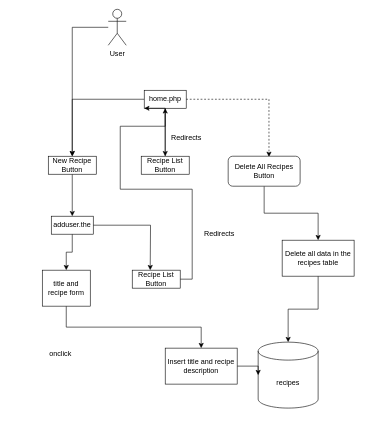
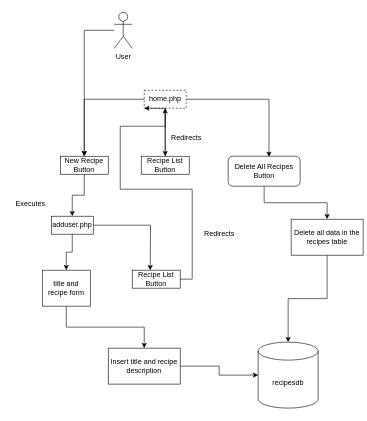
  <mxCell id="0" />
  <mxCell id="1" parent="0" />
  <mxCell id="2" style="edgeStyle=orthogonalEdgeStyle;rounded=0;orthogonalLoop=1;jettySize=auto;html=1;" edge="1" parent="1" source="3" target="14"><mxGeometry relative="1" as="geometry" /></mxCell>
- <mxCell id="3" value="User" style="shape=umlActor;verticalLabelPosition=bottom;verticalAlign=top;html=1;outlineConnect=0;" vertex="1" parent="1"><mxGeometry x="180" y="15" width="30" height="60" as="geometry" /></mxCell>
+ <mxCell id="3" value="User" style="shape=umlActor;verticalLabelPosition=bottom;verticalAlign=top;html=1;outlineConnect=0;" vertex="1" parent="1"><mxGeometry x="190" y="20" width="30" height="60" as="geometry" /></mxCell>
  <mxCell id="4" style="edgeStyle=orthogonalEdgeStyle;rounded=0;orthogonalLoop=1;jettySize=auto;html=1;exitX=0;exitY=0.5;exitDx=0;exitDy=0;entryX=0.5;entryY=0;entryDx=0;entryDy=0;" edge="1" parent="1" source="7" target="14"><mxGeometry relative="1" as="geometry" /></mxCell>
  <mxCell id="5" style="edgeStyle=orthogonalEdgeStyle;rounded=0;orthogonalLoop=1;jettySize=auto;html=1;exitX=0.5;exitY=1;exitDx=0;exitDy=0;entryX=0.5;entryY=0;entryDx=0;entryDy=0;" edge="1" parent="1" source="7" target="10"><mxGeometry relative="1" as="geometry" /></mxCell>
- <mxCell id="6" style="edgeStyle=orthogonalEdgeStyle;rounded=0;orthogonalLoop=1;jettySize=auto;html=1;exitX=1;exitY=0.5;exitDx=0;exitDy=0;entryX=0.567;entryY=0.02;entryDx=0;entryDy=0;entryPerimeter=0;dashed=1;" edge="1" parent="1" source="7" target="12"><mxGeometry relative="1" as="geometry" /></mxCell>
- <mxCell id="7" value="home.php" style="rounded=0;whiteSpace=wrap;html=1;" vertex="1" parent="1"><mxGeometry x="240" y="150" width="70" height="30" as="geometry" /></mxCell>
- <mxCell id="8" value="recipes" style="shape=cylinder3;whiteSpace=wrap;html=1;boundedLbl=1;backgroundOutline=1;size=15;" vertex="1" parent="1"><mxGeometry x="430" y="570" width="100" height="110" as="geometry" /></mxCell>
+ <mxCell id="6" style="edgeStyle=orthogonalEdgeStyle;rounded=0;orthogonalLoop=1;jettySize=auto;html=1;exitX=1;exitY=0.5;exitDx=0;exitDy=0;entryX=0.567;entryY=0.02;entryDx=0;entryDy=0;entryPerimeter=0;" edge="1" parent="1" source="7" target="12"><mxGeometry relative="1" as="geometry" /></mxCell>
+ <mxCell id="7" value="home.php" style="rounded=0;whiteSpace=wrap;html=1;dashed=1;" vertex="1" parent="1"><mxGeometry x="240" y="150" width="70" height="30" as="geometry" /></mxCell>
+ <mxCell id="8" value="recipesdb" style="shape=cylinder3;whiteSpace=wrap;html=1;boundedLbl=1;backgroundOutline=1;size=15;" vertex="1" parent="1"><mxGeometry x="430" y="570" width="100" height="110" as="geometry" /></mxCell>
  <mxCell id="9" style="edgeStyle=orthogonalEdgeStyle;rounded=0;orthogonalLoop=1;jettySize=auto;html=1;exitX=0.5;exitY=0;exitDx=0;exitDy=0;entryX=0.5;entryY=1;entryDx=0;entryDy=0;" edge="1" parent="1" source="10" target="7"><mxGeometry relative="1" as="geometry" /></mxCell>
  <mxCell id="10" value="Recipe List Button" style="rounded=0;whiteSpace=wrap;html=1;" vertex="1" parent="1"><mxGeometry x="235" y="260" width="80" height="30" as="geometry" /></mxCell>
  <mxCell id="11" style="edgeStyle=orthogonalEdgeStyle;rounded=0;orthogonalLoop=1;jettySize=auto;html=1;exitX=0.5;exitY=1;exitDx=0;exitDy=0;" edge="1" parent="1" source="12" target="26"><mxGeometry relative="1" as="geometry" /></mxCell>
  <mxCell id="12" value="Delete All Recipes Button" style="whiteSpace=wrap;html=1;rounded=1;" vertex="1" parent="1"><mxGeometry x="380" y="260" width="120" height="50" as="geometry" /></mxCell>
  <mxCell id="13" style="edgeStyle=orthogonalEdgeStyle;rounded=0;orthogonalLoop=1;jettySize=auto;html=1;exitX=0.5;exitY=1;exitDx=0;exitDy=0;entryX=0.5;entryY=0;entryDx=0;entryDy=0;" edge="1" parent="1" source="14" target="18"><mxGeometry relative="1" as="geometry" /></mxCell>
- <mxCell id="14" value="New Recipe Button" style="rounded=0;whiteSpace=wrap;html=1;" vertex="1" parent="1"><mxGeometry x="80" y="260" width="80" height="30" as="geometry" /></mxCell>
+ <mxCell id="14" value="New Recipe Button" style="rounded=0;whiteSpace=wrap;html=1;" vertex="1" parent="1"><mxGeometry x="100" y="260" width="80" height="30" as="geometry" /></mxCell>
  <mxCell id="15" value="Redirects" style="text;html=1;align=center;verticalAlign=middle;resizable=0;points=[];autosize=1;strokeColor=none;fillColor=none;" vertex="1" parent="1"><mxGeometry x="275" y="220" width="70" height="20" as="geometry" /></mxCell>
  <mxCell id="16" style="edgeStyle=orthogonalEdgeStyle;rounded=0;orthogonalLoop=1;jettySize=auto;html=1;exitX=0.5;exitY=1;exitDx=0;exitDy=0;entryX=0.5;entryY=0;entryDx=0;entryDy=0;" edge="1" parent="1" source="18" target="21"><mxGeometry relative="1" as="geometry" /></mxCell>
  <mxCell id="17" style="edgeStyle=orthogonalEdgeStyle;rounded=0;orthogonalLoop=1;jettySize=auto;html=1;exitX=1;exitY=0.5;exitDx=0;exitDy=0;" edge="1" parent="1" source="18"><mxGeometry relative="1" as="geometry"><mxPoint x="250" y="450" as="targetPoint" /></mxGeometry></mxCell>
- <mxCell id="18" value="adduser.the" style="rounded=0;whiteSpace=wrap;html=1;" vertex="1" parent="1"><mxGeometry x="85" y="360" width="70" height="30" as="geometry" /></mxCell>
+ <mxCell id="18" value="adduser.php" style="rounded=0;whiteSpace=wrap;html=1;" vertex="1" parent="1"><mxGeometry x="85" y="360" width="70" height="30" as="geometry" /></mxCell>
+ <mxCell id="19" value="Executes" style="text;html=1;align=center;verticalAlign=middle;resizable=0;points=[];autosize=1;strokeColor=none;fillColor=none;" vertex="1" parent="1"><mxGeometry x="20" y="330" width="60" height="20" as="geometry" /></mxCell>
  <mxCell id="20" style="edgeStyle=orthogonalEdgeStyle;rounded=0;orthogonalLoop=1;jettySize=auto;html=1;exitX=0.5;exitY=1;exitDx=0;exitDy=0;" edge="1" parent="1" source="21" target="24"><mxGeometry relative="1" as="geometry" /></mxCell>
  <mxCell id="21" value="title and recipe form" style="rounded=0;whiteSpace=wrap;html=1;" vertex="1" parent="1"><mxGeometry x="70" y="450" width="80" height="60" as="geometry" /></mxCell>
- <mxCell id="22" value="onclick" style="text;html=1;align=center;verticalAlign=middle;resizable=0;points=[];autosize=1;strokeColor=none;fillColor=none;" vertex="1" parent="1"><mxGeometry x="75" y="580" width="50" height="20" as="geometry" /></mxCell>
  <mxCell id="23" style="edgeStyle=orthogonalEdgeStyle;rounded=0;orthogonalLoop=1;jettySize=auto;html=1;exitX=1;exitY=0.5;exitDx=0;exitDy=0;entryX=0;entryY=0.5;entryDx=0;entryDy=0;entryPerimeter=0;" edge="1" parent="1" source="24" target="8"><mxGeometry relative="1" as="geometry" /></mxCell>
- <mxCell id="24" value="Insert title and recipe description" style="rounded=0;whiteSpace=wrap;html=1;" vertex="1" parent="1"><mxGeometry x="275" y="580" width="120" height="60" as="geometry" /></mxCell>
+ <mxCell id="24" value="Insert title and recipe description" style="rounded=0;whiteSpace=wrap;html=1;" vertex="1" parent="1"><mxGeometry x="180" y="580" width="120" height="60" as="geometry" /></mxCell>
  <mxCell id="25" style="edgeStyle=orthogonalEdgeStyle;rounded=0;orthogonalLoop=1;jettySize=auto;html=1;exitX=0.5;exitY=1;exitDx=0;exitDy=0;entryX=0.5;entryY=0;entryDx=0;entryDy=0;entryPerimeter=0;" edge="1" parent="1" source="26" target="8"><mxGeometry relative="1" as="geometry" /></mxCell>
- <mxCell id="26" value="Delete all data in the recipes table" style="rounded=0;whiteSpace=wrap;html=1;" vertex="1" parent="1"><mxGeometry x="470" y="400" width="120" height="60" as="geometry" /></mxCell>
+ <mxCell id="26" value="Delete all data in the recipes table" style="rounded=0;whiteSpace=wrap;html=1;" vertex="1" parent="1"><mxGeometry x="485" y="365" width="120" height="60" as="geometry" /></mxCell>
  <mxCell id="27" style="edgeStyle=orthogonalEdgeStyle;rounded=0;orthogonalLoop=1;jettySize=auto;html=1;exitX=1;exitY=0.5;exitDx=0;exitDy=0;entryX=0;entryY=1;entryDx=0;entryDy=0;" edge="1" parent="1" source="28" target="7"><mxGeometry relative="1" as="geometry"><Array as="points"><mxPoint x="320" y="465" /><mxPoint x="320" y="315" /><mxPoint x="200" y="315" /><mxPoint x="200" y="210" /><mxPoint x="275" y="210" /><mxPoint x="275" y="180" /></Array></mxGeometry></mxCell>
  <mxCell id="28" value="Recipe List Button" style="rounded=0;whiteSpace=wrap;html=1;" vertex="1" parent="1"><mxGeometry x="220" y="450" width="80" height="30" as="geometry" /></mxCell>
  <mxCell id="29" value="Redirects" style="text;html=1;align=center;verticalAlign=middle;resizable=0;points=[];autosize=1;strokeColor=none;fillColor=none;" vertex="1" parent="1"><mxGeometry x="330" y="380" width="70" height="20" as="geometry" /></mxCell>
